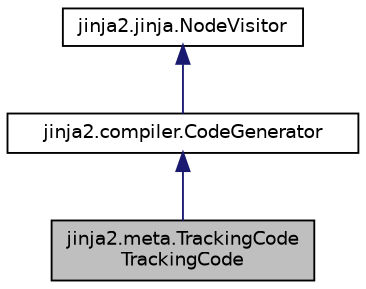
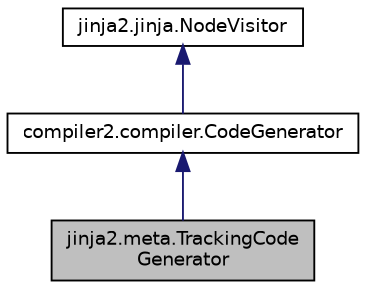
  digraph {
    node [color=black fillcolor=white fontname=Helvetica fontsize=10 shape=record style=filled]
    edge [color=midnightblue dir=back fontname=Helvetica fontsize=10 labelfontname=Helvetica labelfontsize=10 style=solid]
-   n1 [fillcolor=grey75 fontcolor=black height=0.2 label="jinja2.meta.TrackingCode\lTrackingCode" width=0.4]
-   n2 [height=0.2 label="jinja2.compiler.CodeGenerator" width=0.4]
+   n1 [fillcolor=grey75 fontcolor=black height=0.2 label="jinja2.meta.TrackingCode\lGenerator" width=0.4]
+   n2 [height=0.2 label="compiler2.compiler.CodeGenerator" width=0.4]
    n3 [height=0.2 label="jinja2.jinja.NodeVisitor" width=0.4]
    n2 -> n1
    n3 -> n2
  }
